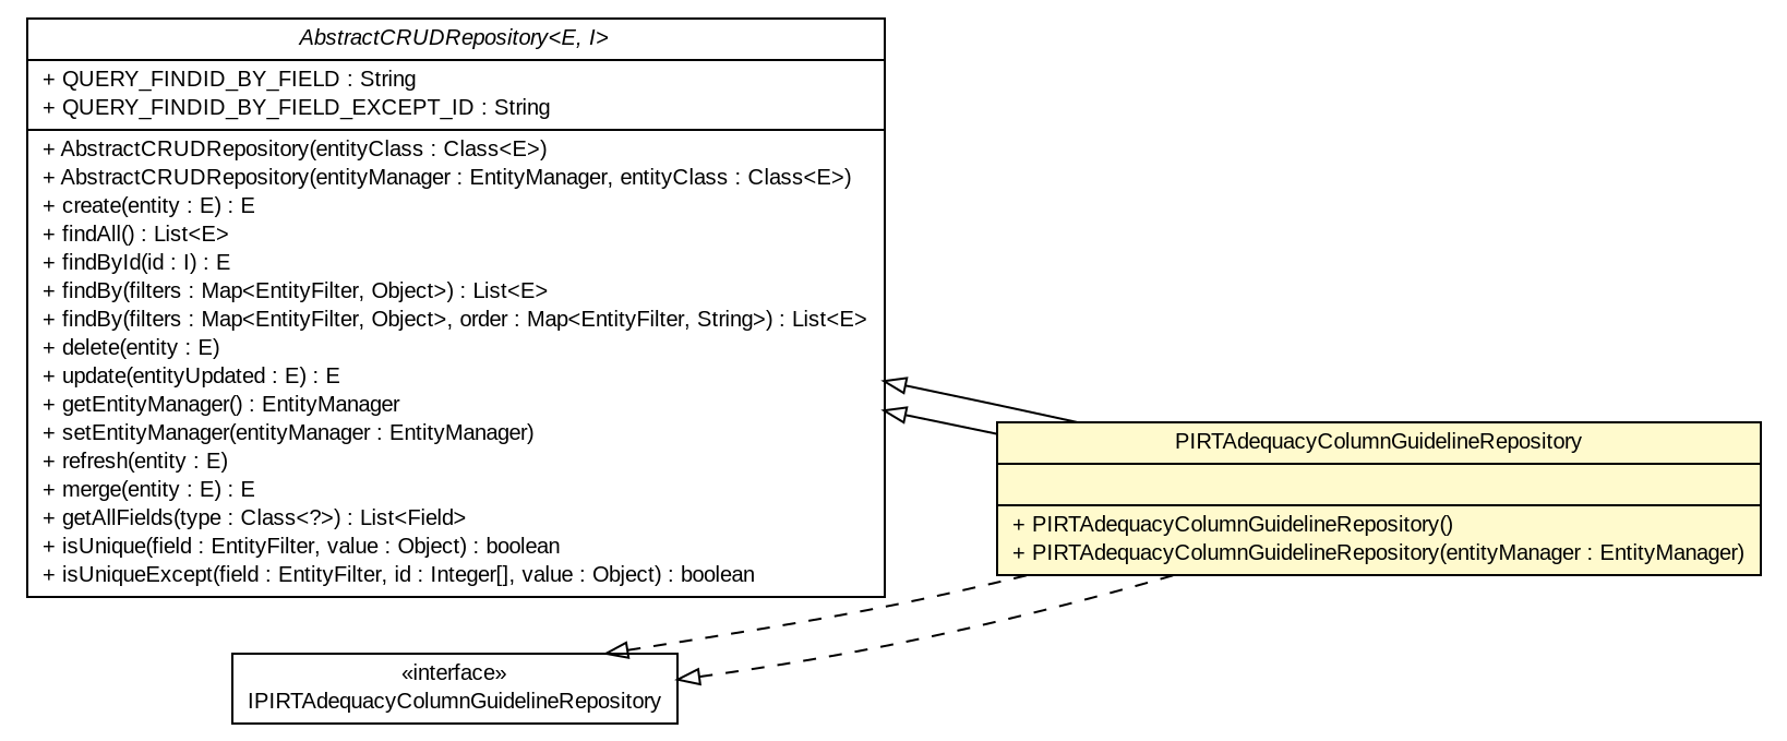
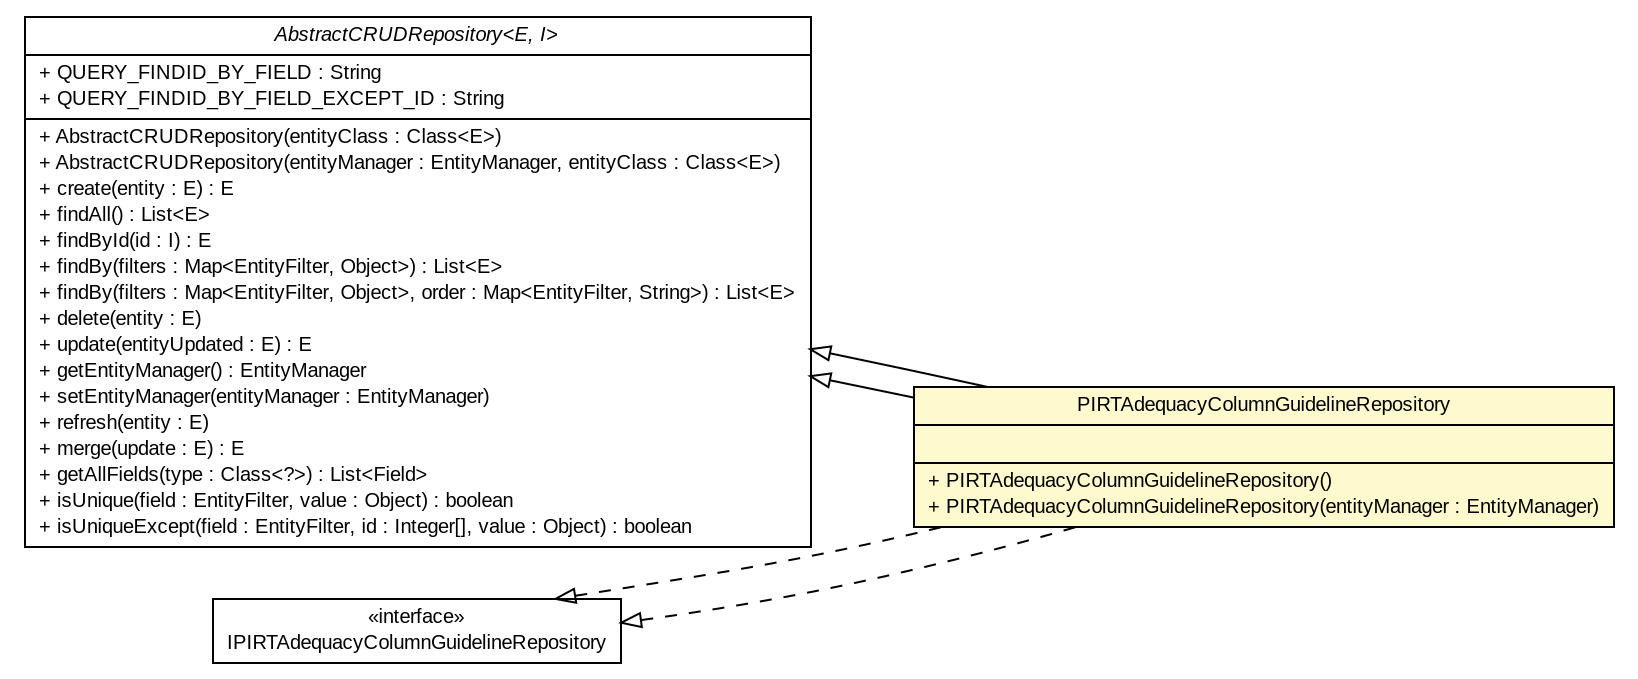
  digraph {
    nodesep=0.25
    ranksep=0.5
    rankdir=LR
    node [fontcolor=black fontname=arial fontsize=10.0 shape=plaintext]
    edge [arrowtail=empty dir=back fontname=arial fontsize=10 headport=p labelfontname=arial labelfontsize=10 tailport=p]
-   n1 [label=<<table title="gov.sandia.cf.dao.AbstractCRUDRepository" border="0" cellborder="1" cellspacing="0" cellpadding="2" port="p" href="../AbstractCRUDRepository.html"> 		<tr><td><table border="0" cellspacing="0" cellpadding="1"> <tr><td align="center" balign="center"><font face="arial italic"> AbstractCRUDRepository&lt;E, I&gt; </font></td></tr> 		</table></td></tr> 		<tr><td><table border="0" cellspacing="0" cellpadding="1"> <tr><td align="left" balign="left"> + QUERY_FINDID_BY_FIELD : String </td></tr> <tr><td align="left" balign="left"> + QUERY_FINDID_BY_FIELD_EXCEPT_ID : String </td></tr> 		</table></td></tr> 		<tr><td><table border="0" cellspacing="0" cellpadding="1"> <tr><td align="left" balign="left"> + AbstractCRUDRepository(entityClass : Class&lt;E&gt;) </td></tr> <tr><td align="left" balign="left"> + AbstractCRUDRepository(entityManager : EntityManager, entityClass : Class&lt;E&gt;) </td></tr> <tr><td align="left" balign="left"> + create(entity : E) : E </td></tr> <tr><td align="left" balign="left"> + findAll() : List&lt;E&gt; </td></tr> <tr><td align="left" balign="left"> + findById(id : I) : E </td></tr> <tr><td align="left" balign="left"> + findBy(filters : Map&lt;EntityFilter, Object&gt;) : List&lt;E&gt; </td></tr> <tr><td align="left" balign="left"> + findBy(filters : Map&lt;EntityFilter, Object&gt;, order : Map&lt;EntityFilter, String&gt;) : List&lt;E&gt; </td></tr> <tr><td align="left" balign="left"> + delete(entity : E) </td></tr> <tr><td align="left" balign="left"> + update(entityUpdated : E) : E </td></tr> <tr><td align="left" balign="left"> + getEntityManager() : EntityManager </td></tr> <tr><td align="left" balign="left"> + setEntityManager(entityManager : EntityManager) </td></tr> <tr><td align="left" balign="left"> + refresh(entity : E) </td></tr> <tr><td align="left" balign="left"> + merge(entity : E) : E </td></tr> <tr><td align="left" balign="left"> + getAllFields(type : Class&lt;?&gt;) : List&lt;Field&gt; </td></tr> <tr><td align="left" balign="left"> + isUnique(field : EntityFilter, value : Object) : boolean </td></tr> <tr><td align="left" balign="left"> + isUniqueExcept(field : EntityFilter, id : Integer[], value : Object) : boolean </td></tr> 		</table></td></tr> 		</table>>]
+   n1 [label=<<table title="gov.sandia.cf.dao.AbstractCRUDRepository" border="0" cellborder="1" cellspacing="0" cellpadding="2" port="p" href="../AbstractCRUDRepository.html"> 		<tr><td><table border="0" cellspacing="0" cellpadding="1"> <tr><td align="center" balign="center"><font face="arial italic"> AbstractCRUDRepository&lt;E, I&gt; </font></td></tr> 		</table></td></tr> 		<tr><td><table border="0" cellspacing="0" cellpadding="1"> <tr><td align="left" balign="left"> + QUERY_FINDID_BY_FIELD : String </td></tr> <tr><td align="left" balign="left"> + QUERY_FINDID_BY_FIELD_EXCEPT_ID : String </td></tr> 		</table></td></tr> 		<tr><td><table border="0" cellspacing="0" cellpadding="1"> <tr><td align="left" balign="left"> + AbstractCRUDRepository(entityClass : Class&lt;E&gt;) </td></tr> <tr><td align="left" balign="left"> + AbstractCRUDRepository(entityManager : EntityManager, entityClass : Class&lt;E&gt;) </td></tr> <tr><td align="left" balign="left"> + create(entity : E) : E </td></tr> <tr><td align="left" balign="left"> + findAll() : List&lt;E&gt; </td></tr> <tr><td align="left" balign="left"> + findById(id : I) : E </td></tr> <tr><td align="left" balign="left"> + findBy(filters : Map&lt;EntityFilter, Object&gt;) : List&lt;E&gt; </td></tr> <tr><td align="left" balign="left"> + findBy(filters : Map&lt;EntityFilter, Object&gt;, order : Map&lt;EntityFilter, String&gt;) : List&lt;E&gt; </td></tr> <tr><td align="left" balign="left"> + delete(entity : E) </td></tr> <tr><td align="left" balign="left"> + update(entityUpdated : E) : E </td></tr> <tr><td align="left" balign="left"> + getEntityManager() : EntityManager </td></tr> <tr><td align="left" balign="left"> + setEntityManager(entityManager : EntityManager) </td></tr> <tr><td align="left" balign="left"> + refresh(entity : E) </td></tr> <tr><td align="left" balign="left"> + merge(update : E) : E </td></tr> <tr><td align="left" balign="left"> + getAllFields(type : Class&lt;?&gt;) : List&lt;Field&gt; </td></tr> <tr><td align="left" balign="left"> + isUnique(field : EntityFilter, value : Object) : boolean </td></tr> <tr><td align="left" balign="left"> + isUniqueExcept(field : EntityFilter, id : Integer[], value : Object) : boolean </td></tr> 		</table></td></tr> 		</table>>]
    n2 [label=<<table title="gov.sandia.cf.dao.impl.PIRTAdequacyColumnGuidelineRepository" border="0" cellborder="1" cellspacing="0" cellpadding="2" port="p" bgcolor="lemonChiffon" href="./PIRTAdequacyColumnGuidelineRepository.html"> 		<tr><td><table border="0" cellspacing="0" cellpadding="1"> <tr><td align="center" balign="center"> PIRTAdequacyColumnGuidelineRepository </td></tr> 		</table></td></tr> 		<tr><td><table border="0" cellspacing="0" cellpadding="1"> <tr><td align="left" balign="left">  </td></tr> 		</table></td></tr> 		<tr><td><table border="0" cellspacing="0" cellpadding="1"> <tr><td align="left" balign="left"> + PIRTAdequacyColumnGuidelineRepository() </td></tr> <tr><td align="left" balign="left"> + PIRTAdequacyColumnGuidelineRepository(entityManager : EntityManager) </td></tr> 		</table></td></tr> 		</table>>]
    n3 [label=<<table title="gov.sandia.cf.dao.IPIRTAdequacyColumnGuidelineRepository" border="0" cellborder="1" cellspacing="0" cellpadding="2" port="p" href="../IPIRTAdequacyColumnGuidelineRepository.html"> 		<tr><td><table border="0" cellspacing="0" cellpadding="1"> <tr><td align="center" balign="center"> &#171;interface&#187; </td></tr> <tr><td align="center" balign="center"> IPIRTAdequacyColumnGuidelineRepository </td></tr> 		</table></td></tr> 		</table>>]
    n1 -> n2
    n1 -> n2
    n3 -> n2 [style=dashed]
    n3 -> n2 [style=dashed]
  }
